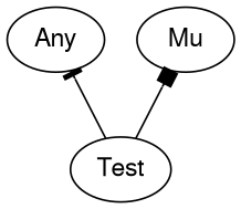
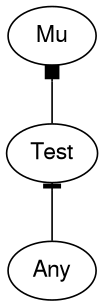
  digraph {
    rankdir=BT
    splines=polyline
    node [color="#000000" fontcolor="#000000" fontname=FreeSans]
    edge [color="#000000"]
    Test
    Any
    Mu
-   Test -> Any [arrowhead=tee]
+   Any -> Test [arrowhead=tee]
    Test -> Mu [arrowhead=box]
  }
